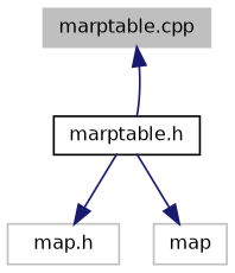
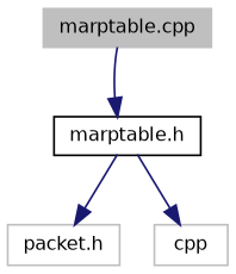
  digraph {
    node [color=grey75 fillcolor=white fontname=Helvetica fontsize=10 shape=record style=filled]
    edge [color=midnightblue fontname=Helvetica fontsize=10 labelfontname=Helvetica labelfontsize=10 style=solid]
    n1 [fillcolor=grey75 fontcolor=black height=0.2 label="marptable.cpp" width=0.4]
    n2 [color=black height=0.2 label="marptable.h" width=0.4]
-   n3 [height=0.2 label="map.h" width=0.4]
-   n4 [height=0.2 label=map width=0.4]
-   n2 -> n1
+   n3 [height=0.2 label="packet.h" width=0.4]
+   n4 [height=0.2 label=cpp width=0.4]
+   n1 -> n2
    n2 -> n3
    n2 -> n4
  }
